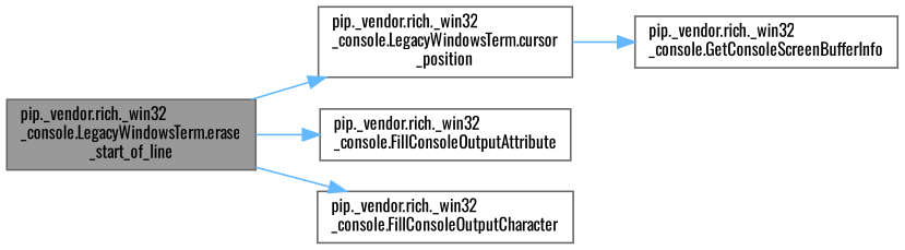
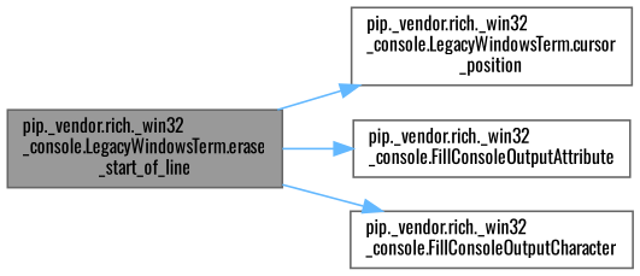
  digraph {
    rankdir=LR
    fontname=Oswald
    node [color=grey40 fillcolor=white fontname=Oswald fontsize=10 shape=box style=filled]
    edge [color=steelblue1 fontname=Oswald fontsize=10 labelfontname=Helvetica labelfontsize=10 style=solid]
    n1 [color=gray40 fillcolor=grey60 fontcolor=black height=0.2 label="pip._vendor.rich._win32\l_console.LegacyWindowsTerm.erase\l_start_of_line" width=0.4]
    n2 [height=0.2 label="pip._vendor.rich._win32\l_console.LegacyWindowsTerm.cursor\l_position" width=0.4]
    n3 [height=0.2 label="pip._vendor.rich._win32\l_console.FillConsoleOutputAttribute" width=0.4]
    n4 [height=0.2 label="pip._vendor.rich._win32\l_console.FillConsoleOutputCharacter" width=0.4]
-   n5 [height=0.2 label="pip._vendor.rich._win32\l_console.GetConsoleScreenBufferInfo" width=0.4]
    n1 -> n2
    n1 -> n3
    n1 -> n4
-   n2 -> n5
  }
